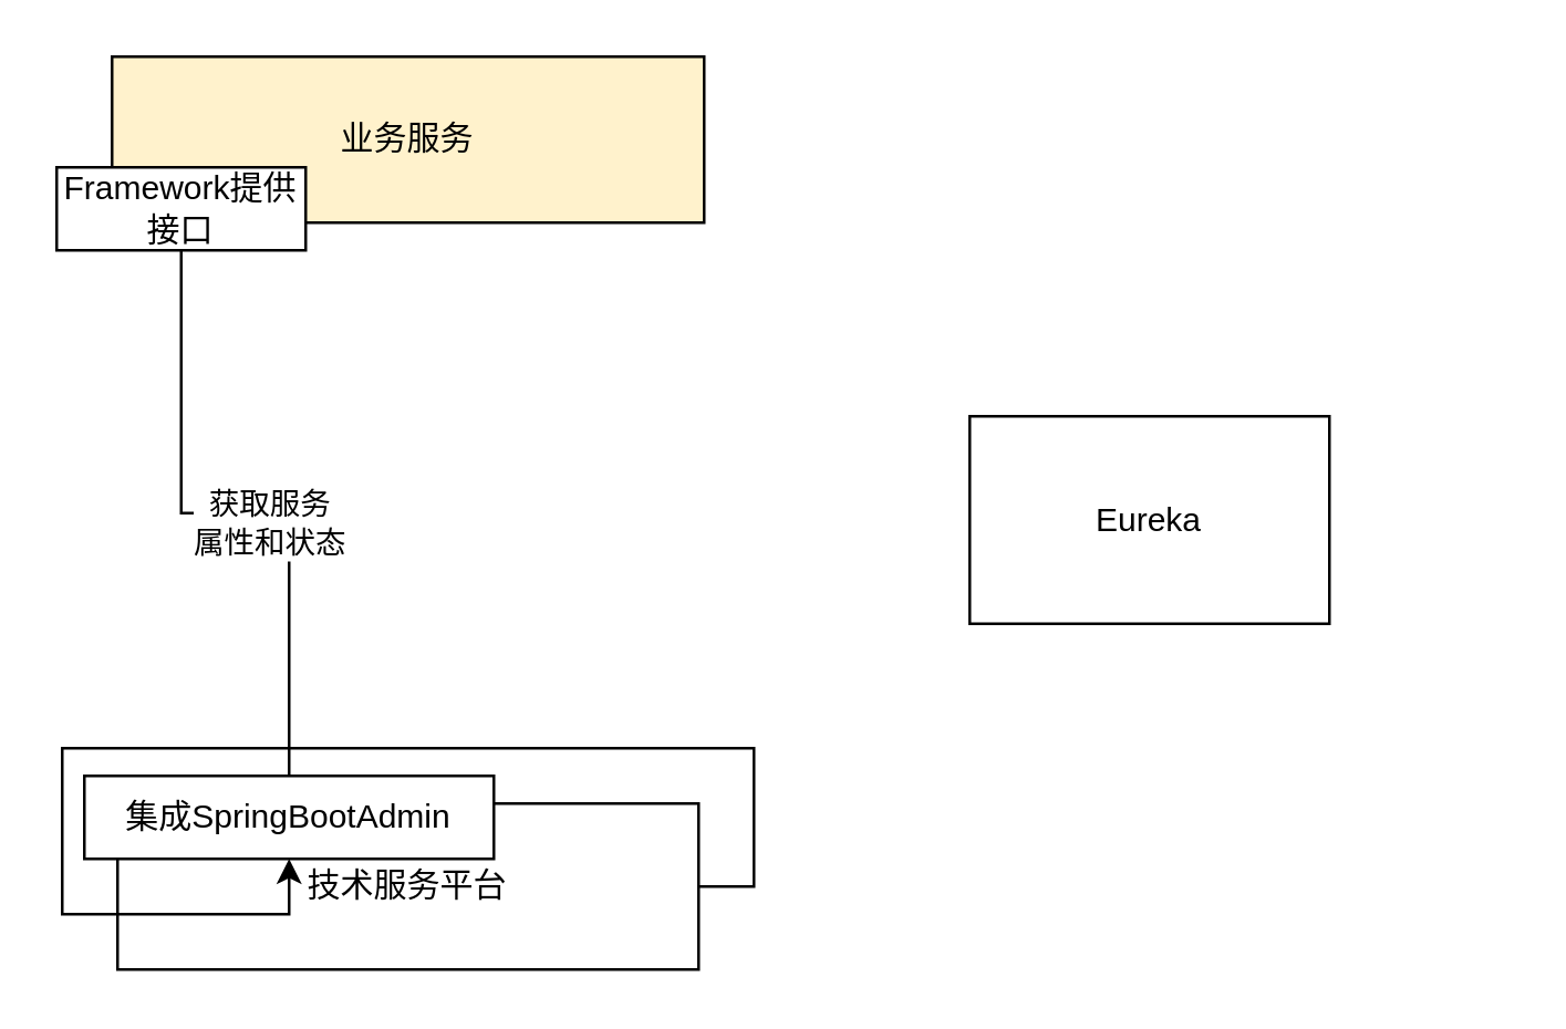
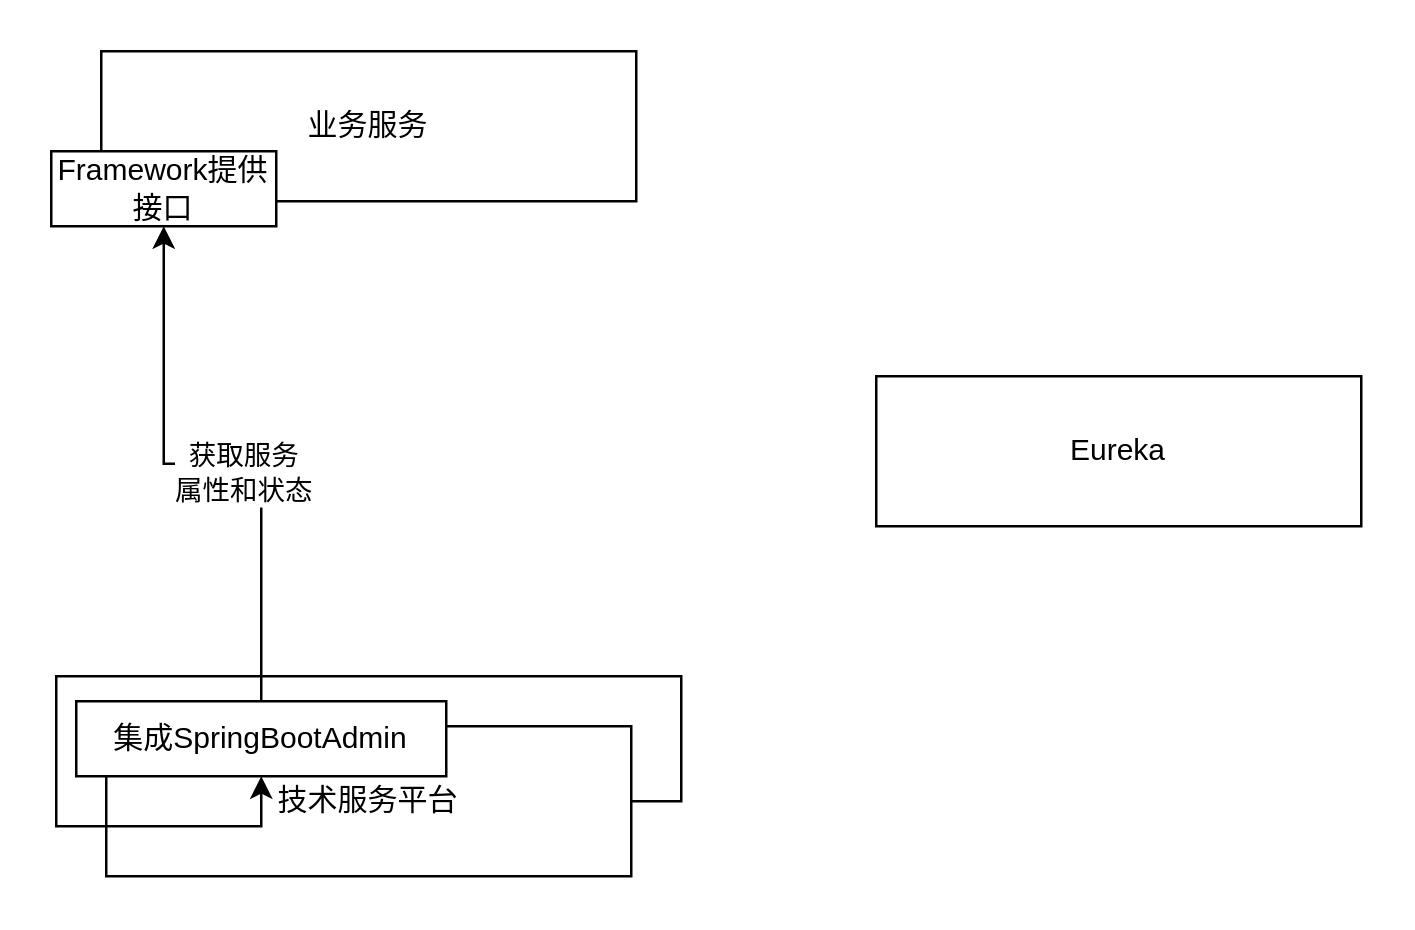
  <mxCell id="0" />
  <mxCell id="1" parent="0" />
- <mxCell id="2" style="edgeStyle=orthogonalEdgeStyle;rounded=0;orthogonalLoop=1;jettySize=auto;html=1;entryX=0.5;entryY=1;entryDx=0;entryDy=0;exitX=0.5;exitY=0;exitDx=0;exitDy=0;endArrow=none;" edge="1" parent="1" source="9" target="8"><mxGeometry relative="1" as="geometry" /></mxCell>
+ <mxCell id="2" style="edgeStyle=orthogonalEdgeStyle;rounded=0;orthogonalLoop=1;jettySize=auto;html=1;entryX=0.5;entryY=1;entryDx=0;entryDy=0;exitX=0.5;exitY=0;exitDx=0;exitDy=0;" edge="1" parent="1" source="9" target="8"><mxGeometry relative="1" as="geometry" /></mxCell>
  <mxCell id="3" value="获取服务&lt;br&gt;属性和状态" style="edgeLabel;html=1;align=center;verticalAlign=middle;resizable=0;points=[];" vertex="1" connectable="0" parent="2"><mxGeometry x="-0.1" y="3" relative="1" as="geometry"><mxPoint as="offset" /></mxGeometry></mxCell>
  <mxCell id="4" value="技术服务平台" style="rounded=0;whiteSpace=wrap;html=1;" vertex="1" parent="1"><mxGeometry x="42" y="290" width="210" height="60" as="geometry" /></mxCell>
  <mxCell id="5" value="" style="edgeStyle=orthogonalEdgeStyle;rounded=0;orthogonalLoop=1;jettySize=auto;html=1;exitX=1;exitY=0.5;exitDx=0;exitDy=0;" edge="1" parent="1" source="4" target="9"><mxGeometry relative="1" as="geometry" /></mxCell>
- <mxCell id="6" value="Eureka" style="rounded=0;whiteSpace=wrap;html=1;" vertex="1" parent="1"><mxGeometry x="350" y="150" width="130" height="75" as="geometry" /></mxCell>
- <mxCell id="7" value="业务服务" style="rounded=0;whiteSpace=wrap;html=1;fillColor=#fff2cc;" vertex="1" parent="1"><mxGeometry x="40" y="20" width="214" height="60" as="geometry" /></mxCell>
+ <mxCell id="6" value="Eureka" style="rounded=0;whiteSpace=wrap;html=1;" vertex="1" parent="1"><mxGeometry x="350" y="150" width="194" height="60" as="geometry" /></mxCell>
+ <mxCell id="7" value="业务服务" style="rounded=0;whiteSpace=wrap;html=1;" vertex="1" parent="1"><mxGeometry x="40" y="20" width="214" height="60" as="geometry" /></mxCell>
  <mxCell id="8" value="Framework提供接口" style="rounded=0;whiteSpace=wrap;html=1;" vertex="1" parent="1"><mxGeometry x="20" y="60" width="90" height="30" as="geometry" /></mxCell>
  <mxCell id="9" value="集成SpringBootAdmin" style="rounded=0;whiteSpace=wrap;html=1;" vertex="1" parent="1"><mxGeometry x="30" y="280" width="148" height="30" as="geometry" /></mxCell>
